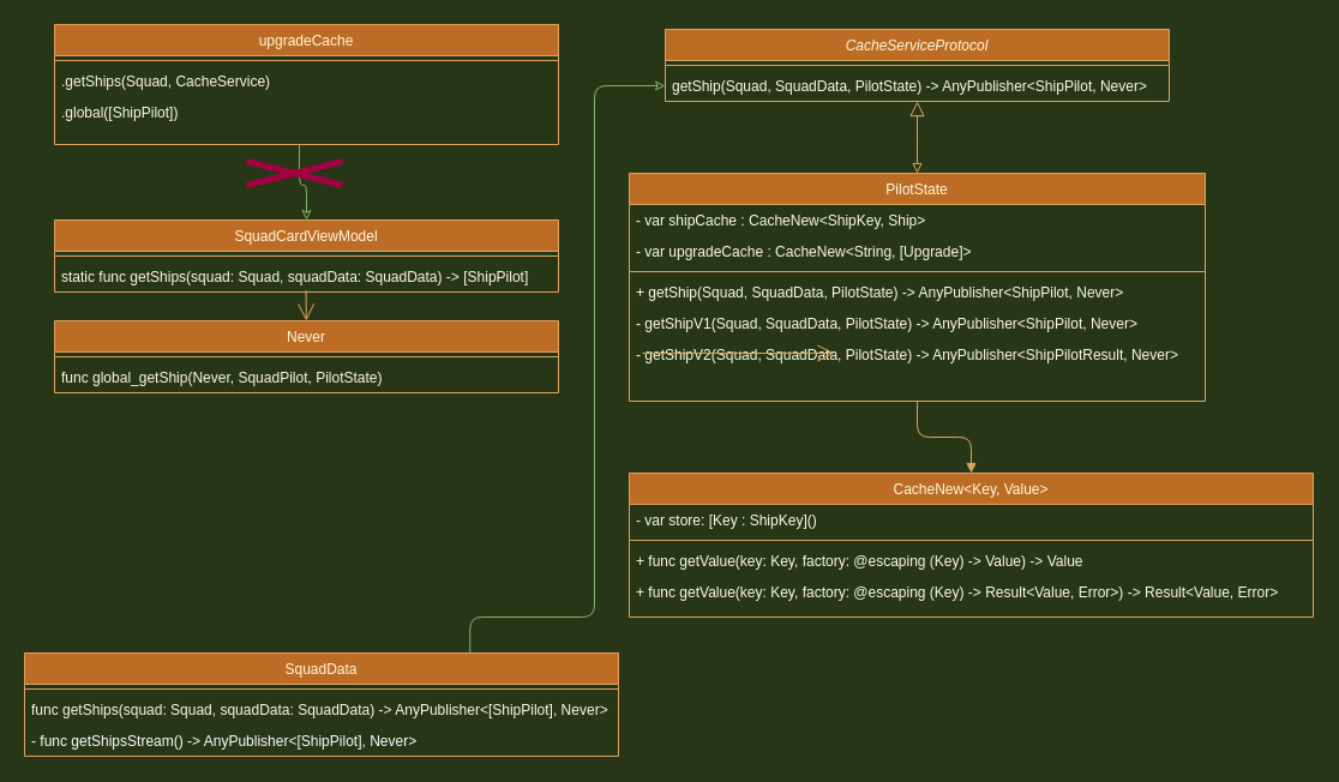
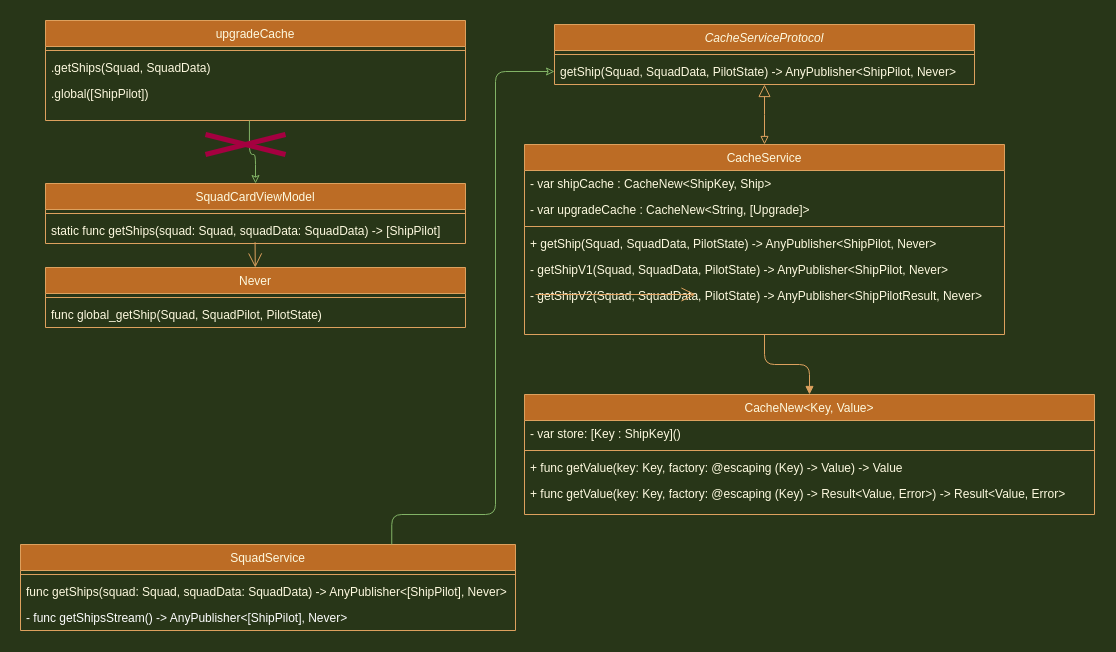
  <mxCell id="0" />
  <mxCell id="1" parent="0" />
  <mxCell id="2" value="CacheServiceProtocol" style="swimlane;fontStyle=2;align=center;verticalAlign=top;childLayout=stackLayout;horizontal=1;startSize=26;horizontalStack=0;resizeParent=1;resizeLast=0;collapsible=1;marginBottom=0;rounded=0;shadow=0;strokeWidth=1;fillColor=#BC6C25;strokeColor=#DDA15E;fontColor=#FEFAE0;" parent="1" vertex="1"><mxGeometry x="554" y="24" width="420" height="60" as="geometry"><mxRectangle x="230" y="140" width="160" height="26" as="alternateBounds" /></mxGeometry></mxCell>
  <mxCell id="3" value="" style="line;html=1;strokeWidth=1;align=left;verticalAlign=middle;spacingTop=-1;spacingLeft=3;spacingRight=3;rotatable=0;labelPosition=right;points=[];portConstraint=eastwest;labelBackgroundColor=#283618;fillColor=#BC6C25;strokeColor=#DDA15E;fontColor=#FEFAE0;" parent="2" vertex="1"><mxGeometry y="26" width="420" height="8" as="geometry" /></mxCell>
  <mxCell id="4" value="getShip(Squad, SquadData, PilotState) -&gt; AnyPublisher&lt;ShipPilot, Never&gt;" style="text;align=left;verticalAlign=top;spacingLeft=4;spacingRight=4;overflow=hidden;rotatable=0;points=[[0,0.5],[1,0.5]];portConstraint=eastwest;fontColor=#FEFAE0;" parent="2" vertex="1"><mxGeometry y="34" width="420" height="26" as="geometry" /></mxCell>
- <mxCell id="5" value="PilotState" style="swimlane;fontStyle=0;align=center;verticalAlign=top;childLayout=stackLayout;horizontal=1;startSize=26;horizontalStack=0;resizeParent=1;resizeLast=0;collapsible=1;marginBottom=0;rounded=0;shadow=0;strokeWidth=1;fillColor=#BC6C25;strokeColor=#DDA15E;fontColor=#FEFAE0;" parent="1" vertex="1"><mxGeometry x="524" y="144" width="480" height="190" as="geometry"><mxRectangle x="130" y="380" width="160" height="26" as="alternateBounds" /></mxGeometry></mxCell>
+ <mxCell id="5" value="CacheService" style="swimlane;fontStyle=0;align=center;verticalAlign=top;childLayout=stackLayout;horizontal=1;startSize=26;horizontalStack=0;resizeParent=1;resizeLast=0;collapsible=1;marginBottom=0;rounded=0;shadow=0;strokeWidth=1;fillColor=#BC6C25;strokeColor=#DDA15E;fontColor=#FEFAE0;" parent="1" vertex="1"><mxGeometry x="524" y="144" width="480" height="190" as="geometry"><mxRectangle x="130" y="380" width="160" height="26" as="alternateBounds" /></mxGeometry></mxCell>
  <mxCell id="6" value="- var shipCache : CacheNew&lt;ShipKey, Ship&gt;" style="text;align=left;verticalAlign=top;spacingLeft=4;spacingRight=4;overflow=hidden;rotatable=0;points=[[0,0.5],[1,0.5]];portConstraint=eastwest;fontColor=#FEFAE0;" parent="5" vertex="1"><mxGeometry y="26" width="480" height="26" as="geometry" /></mxCell>
  <mxCell id="7" value="- var upgradeCache : CacheNew&lt;String, [Upgrade]&gt;" style="text;align=left;verticalAlign=top;spacingLeft=4;spacingRight=4;overflow=hidden;rotatable=0;points=[[0,0.5],[1,0.5]];portConstraint=eastwest;rounded=0;shadow=0;html=0;fontColor=#FEFAE0;" parent="5" vertex="1"><mxGeometry y="52" width="480" height="26" as="geometry" /></mxCell>
  <mxCell id="8" value="" style="line;html=1;strokeWidth=1;align=left;verticalAlign=middle;spacingTop=-1;spacingLeft=3;spacingRight=3;rotatable=0;labelPosition=right;points=[];portConstraint=eastwest;labelBackgroundColor=#283618;fillColor=#BC6C25;strokeColor=#DDA15E;fontColor=#FEFAE0;" parent="5" vertex="1"><mxGeometry y="78" width="480" height="8" as="geometry" /></mxCell>
  <mxCell id="9" value="+ getShip(Squad, SquadData, PilotState) -&gt; AnyPublisher&lt;ShipPilot, Never&gt;" style="text;align=left;verticalAlign=top;spacingLeft=4;spacingRight=4;overflow=hidden;rotatable=0;points=[[0,0.5],[1,0.5]];portConstraint=eastwest;fontColor=#FEFAE0;" parent="5" vertex="1"><mxGeometry y="86" width="480" height="26" as="geometry" /></mxCell>
  <mxCell id="10" value="- getShipV1(Squad, SquadData, PilotState) -&gt; AnyPublisher&lt;ShipPilot, Never&gt;" style="text;strokeColor=none;fillColor=none;align=left;verticalAlign=top;spacingLeft=4;spacingRight=4;overflow=hidden;rotatable=0;points=[[0,0.5],[1,0.5]];portConstraint=eastwest;rounded=0;sketch=0;fontColor=#FEFAE0;" parent="5" vertex="1"><mxGeometry y="112" width="480" height="26" as="geometry" /></mxCell>
  <mxCell id="11" value="- getShipV2(Squad, SquadData, PilotState) -&gt; AnyPublisher&lt;ShipPilotResult, Never&gt;" style="text;strokeColor=none;fillColor=none;align=left;verticalAlign=top;spacingLeft=4;spacingRight=4;overflow=hidden;rotatable=0;points=[[0,0.5],[1,0.5]];portConstraint=eastwest;rounded=0;sketch=0;fontColor=#FEFAE0;" parent="5" vertex="1"><mxGeometry y="138" width="480" height="26" as="geometry" /></mxCell>
  <mxCell id="12" value="" style="endArrow=block;endSize=10;endFill=0;shadow=0;strokeWidth=1;rounded=0;edgeStyle=elbowEdgeStyle;elbow=vertical;labelBackgroundColor=#283618;strokeColor=#DDA15E;fontColor=#FEFAE0;startArrow=block;startFill=0;" parent="1" source="5" target="2" edge="1"><mxGeometry width="160" relative="1" as="geometry"><mxPoint x="564" y="107" as="sourcePoint" /><mxPoint x="564" y="107" as="targetPoint" /></mxGeometry></mxCell>
  <mxCell id="13" value="CacheNew&lt;Key, Value&gt;" style="swimlane;fontStyle=0;align=center;verticalAlign=top;childLayout=stackLayout;horizontal=1;startSize=26;horizontalStack=0;resizeParent=1;resizeLast=0;collapsible=1;marginBottom=0;rounded=0;shadow=0;strokeWidth=1;fillColor=#BC6C25;strokeColor=#DDA15E;fontColor=#FEFAE0;" parent="1" vertex="1"><mxGeometry x="524" y="394" width="570" height="120" as="geometry"><mxRectangle x="340" y="380" width="170" height="26" as="alternateBounds" /></mxGeometry></mxCell>
  <mxCell id="14" value="- var store: [Key : ShipKey]()" style="text;align=left;verticalAlign=top;spacingLeft=4;spacingRight=4;overflow=hidden;rotatable=0;points=[[0,0.5],[1,0.5]];portConstraint=eastwest;fontColor=#FEFAE0;" parent="13" vertex="1"><mxGeometry y="26" width="570" height="26" as="geometry" /></mxCell>
  <mxCell id="15" value="" style="line;html=1;strokeWidth=1;align=left;verticalAlign=middle;spacingTop=-1;spacingLeft=3;spacingRight=3;rotatable=0;labelPosition=right;points=[];portConstraint=eastwest;labelBackgroundColor=#283618;fillColor=#BC6C25;strokeColor=#DDA15E;fontColor=#FEFAE0;" parent="13" vertex="1"><mxGeometry y="52" width="570" height="8" as="geometry" /></mxCell>
  <mxCell id="16" value="+ func getValue(key: Key, factory: @escaping (Key) -&gt; Value) -&gt; Value" style="text;strokeColor=none;fillColor=none;align=left;verticalAlign=top;spacingLeft=4;spacingRight=4;overflow=hidden;rotatable=0;points=[[0,0.5],[1,0.5]];portConstraint=eastwest;rounded=0;sketch=0;fontColor=#FEFAE0;" parent="13" vertex="1"><mxGeometry y="60" width="570" height="26" as="geometry" /></mxCell>
  <mxCell id="17" value="+ func getValue(key: Key, factory: @escaping (Key) -&gt; Result&lt;Value, Error&gt;) -&gt; Result&lt;Value, Error&gt;" style="text;strokeColor=none;fillColor=none;align=left;verticalAlign=top;spacingLeft=4;spacingRight=4;overflow=hidden;rotatable=0;points=[[0,0.5],[1,0.5]];portConstraint=eastwest;rounded=0;sketch=0;fontColor=#FEFAE0;" parent="13" vertex="1"><mxGeometry y="86" width="570" height="26" as="geometry" /></mxCell>
  <mxCell id="18" value="" style="endArrow=block;endFill=1;html=1;edgeStyle=orthogonalEdgeStyle;align=left;verticalAlign=top;rounded=1;sketch=0;fontColor=#FEFAE0;strokeColor=#DDA15E;fillColor=#BC6C25;curved=0;entryX=0.5;entryY=0;entryDx=0;entryDy=0;exitX=0.5;exitY=1;exitDx=0;exitDy=0;" parent="1" source="5" target="13" edge="1"><mxGeometry x="-1" relative="1" as="geometry"><mxPoint x="844" y="314" as="sourcePoint" /><mxPoint x="1004" y="314" as="targetPoint" /></mxGeometry></mxCell>
  <mxCell id="19" value="SquadCardViewModel" style="swimlane;fontStyle=0;align=center;verticalAlign=top;childLayout=stackLayout;horizontal=1;startSize=26;horizontalStack=0;resizeParent=1;resizeLast=0;collapsible=1;marginBottom=0;rounded=0;shadow=0;strokeWidth=1;fillColor=#BC6C25;strokeColor=#DDA15E;fontColor=#FEFAE0;" parent="1" vertex="1"><mxGeometry x="45" y="183" width="420" height="60" as="geometry"><mxRectangle x="230" y="140" width="160" height="26" as="alternateBounds" /></mxGeometry></mxCell>
  <mxCell id="20" value="" style="line;html=1;strokeWidth=1;align=left;verticalAlign=middle;spacingTop=-1;spacingLeft=3;spacingRight=3;rotatable=0;labelPosition=right;points=[];portConstraint=eastwest;labelBackgroundColor=#283618;fillColor=#BC6C25;strokeColor=#DDA15E;fontColor=#FEFAE0;" parent="19" vertex="1"><mxGeometry y="26" width="420" height="8" as="geometry" /></mxCell>
  <mxCell id="21" value="static func getShips(squad: Squad, squadData: SquadData) -&gt; [ShipPilot]" style="text;align=left;verticalAlign=top;spacingLeft=4;spacingRight=4;overflow=hidden;rotatable=0;points=[[0,0.5],[1,0.5]];portConstraint=eastwest;fontColor=#FEFAE0;" parent="19" vertex="1"><mxGeometry y="34" width="420" height="26" as="geometry" /></mxCell>
  <mxCell id="22" value="Never" style="swimlane;fontStyle=0;align=center;verticalAlign=top;childLayout=stackLayout;horizontal=1;startSize=26;horizontalStack=0;resizeParent=1;resizeLast=0;collapsible=1;marginBottom=0;rounded=0;shadow=0;strokeWidth=1;fillColor=#BC6C25;strokeColor=#DDA15E;fontColor=#FEFAE0;" parent="1" vertex="1"><mxGeometry x="45" y="267" width="420" height="60" as="geometry"><mxRectangle x="230" y="140" width="160" height="26" as="alternateBounds" /></mxGeometry></mxCell>
  <mxCell id="23" value="" style="line;html=1;strokeWidth=1;align=left;verticalAlign=middle;spacingTop=-1;spacingLeft=3;spacingRight=3;rotatable=0;labelPosition=right;points=[];portConstraint=eastwest;labelBackgroundColor=#283618;fillColor=#BC6C25;strokeColor=#DDA15E;fontColor=#FEFAE0;" parent="22" vertex="1"><mxGeometry y="26" width="420" height="8" as="geometry" /></mxCell>
- <mxCell id="24" value="func global_getShip(Never, SquadPilot, PilotState)" style="text;align=left;verticalAlign=top;spacingLeft=4;spacingRight=4;overflow=hidden;rotatable=0;points=[[0,0.5],[1,0.5]];portConstraint=eastwest;fontColor=#FEFAE0;" parent="22" vertex="1"><mxGeometry y="34" width="420" height="26" as="geometry" /></mxCell>
+ <mxCell id="24" value="func global_getShip(Squad, SquadPilot, PilotState)" style="text;align=left;verticalAlign=top;spacingLeft=4;spacingRight=4;overflow=hidden;rotatable=0;points=[[0,0.5],[1,0.5]];portConstraint=eastwest;fontColor=#FEFAE0;" parent="22" vertex="1"><mxGeometry y="34" width="420" height="26" as="geometry" /></mxCell>
  <mxCell id="25" value="" style="endArrow=open;endFill=1;endSize=12;html=1;rounded=1;sketch=0;fontColor=#FEFAE0;strokeColor=#DDA15E;fillColor=#BC6C25;curved=0;" parent="1" edge="1"><mxGeometry width="160" relative="1" as="geometry"><mxPoint x="535" y="294" as="sourcePoint" /><mxPoint x="695" y="294" as="targetPoint" /></mxGeometry></mxCell>
  <mxCell id="26" value="" style="endArrow=open;endFill=1;endSize=12;html=1;rounded=1;sketch=0;fontColor=#FEFAE0;strokeColor=#DDA15E;fillColor=#BC6C25;curved=0;exitX=0.499;exitY=0.952;exitDx=0;exitDy=0;exitPerimeter=0;" parent="1" source="21" target="22" edge="1"><mxGeometry width="160" relative="1" as="geometry"><mxPoint x="245" y="54" as="sourcePoint" /><mxPoint x="325" y="344" as="targetPoint" /></mxGeometry></mxCell>
- <mxCell id="27" value="SquadData" style="swimlane;fontStyle=0;align=center;verticalAlign=top;childLayout=stackLayout;horizontal=1;startSize=26;horizontalStack=0;resizeParent=1;resizeLast=0;collapsible=1;marginBottom=0;rounded=0;shadow=0;strokeWidth=1;fillColor=#BC6C25;strokeColor=#DDA15E;fontColor=#FEFAE0;" parent="1" vertex="1"><mxGeometry x="20" y="544" width="495" height="86" as="geometry"><mxRectangle x="230" y="140" width="160" height="26" as="alternateBounds" /></mxGeometry></mxCell>
+ <mxCell id="27" value="SquadService" style="swimlane;fontStyle=0;align=center;verticalAlign=top;childLayout=stackLayout;horizontal=1;startSize=26;horizontalStack=0;resizeParent=1;resizeLast=0;collapsible=1;marginBottom=0;rounded=0;shadow=0;strokeWidth=1;fillColor=#BC6C25;strokeColor=#DDA15E;fontColor=#FEFAE0;" parent="1" vertex="1"><mxGeometry x="20" y="544" width="495" height="86" as="geometry"><mxRectangle x="230" y="140" width="160" height="26" as="alternateBounds" /></mxGeometry></mxCell>
  <mxCell id="28" value="" style="line;html=1;strokeWidth=1;align=left;verticalAlign=middle;spacingTop=-1;spacingLeft=3;spacingRight=3;rotatable=0;labelPosition=right;points=[];portConstraint=eastwest;labelBackgroundColor=#283618;fillColor=#BC6C25;strokeColor=#DDA15E;fontColor=#FEFAE0;" parent="27" vertex="1"><mxGeometry y="26" width="495" height="8" as="geometry" /></mxCell>
  <mxCell id="29" value="func getShips(squad: Squad, squadData: SquadData) -&gt; AnyPublisher&lt;[ShipPilot], Never&gt;" style="text;align=left;verticalAlign=top;spacingLeft=4;spacingRight=4;overflow=hidden;rotatable=0;points=[[0,0.5],[1,0.5]];portConstraint=eastwest;fontColor=#FEFAE0;" parent="27" vertex="1"><mxGeometry y="34" width="495" height="26" as="geometry" /></mxCell>
  <mxCell id="30" value="- func getShipsStream() -&gt; AnyPublisher&lt;[ShipPilot], Never&gt;" style="text;strokeColor=none;fillColor=none;align=left;verticalAlign=top;spacingLeft=4;spacingRight=4;overflow=hidden;rotatable=0;points=[[0,0.5],[1,0.5]];portConstraint=eastwest;fontColor=#FFFFFF;" parent="27" vertex="1"><mxGeometry y="60" width="495" height="26" as="geometry" /></mxCell>
  <mxCell id="31" value="upgradeCache" style="swimlane;fontStyle=0;align=center;verticalAlign=top;childLayout=stackLayout;horizontal=1;startSize=26;horizontalStack=0;resizeParent=1;resizeLast=0;collapsible=1;marginBottom=0;rounded=0;shadow=0;strokeWidth=1;fillColor=#BC6C25;strokeColor=#DDA15E;fontColor=#FEFAE0;" parent="1" vertex="1"><mxGeometry x="45" y="20" width="420" height="100" as="geometry"><mxRectangle x="230" y="140" width="160" height="26" as="alternateBounds" /></mxGeometry></mxCell>
  <mxCell id="32" value="" style="line;html=1;strokeWidth=1;align=left;verticalAlign=middle;spacingTop=-1;spacingLeft=3;spacingRight=3;rotatable=0;labelPosition=right;points=[];portConstraint=eastwest;labelBackgroundColor=#283618;fillColor=#BC6C25;strokeColor=#DDA15E;fontColor=#FEFAE0;" parent="31" vertex="1"><mxGeometry y="26" width="420" height="8" as="geometry" /></mxCell>
- <mxCell id="33" value=".getShips(Squad, CacheService)" style="text;strokeColor=none;fillColor=none;align=left;verticalAlign=top;spacingLeft=4;spacingRight=4;overflow=hidden;rotatable=0;points=[[0,0.5],[1,0.5]];portConstraint=eastwest;rounded=0;sketch=0;fontColor=#FEFAE0;" parent="31" vertex="1"><mxGeometry y="34" width="420" height="26" as="geometry" /></mxCell>
+ <mxCell id="33" value=".getShips(Squad, SquadData)" style="text;strokeColor=none;fillColor=none;align=left;verticalAlign=top;spacingLeft=4;spacingRight=4;overflow=hidden;rotatable=0;points=[[0,0.5],[1,0.5]];portConstraint=eastwest;rounded=0;sketch=0;fontColor=#FEFAE0;" parent="31" vertex="1"><mxGeometry y="34" width="420" height="26" as="geometry" /></mxCell>
  <mxCell id="34" value=".global([ShipPilot])" style="text;strokeColor=none;fillColor=none;align=left;verticalAlign=top;spacingLeft=4;spacingRight=4;overflow=hidden;rotatable=0;points=[[0,0.5],[1,0.5]];portConstraint=eastwest;rounded=0;sketch=0;fontColor=#FEFAE0;" parent="31" vertex="1"><mxGeometry y="60" width="420" height="26" as="geometry" /></mxCell>
  <mxCell id="35" value="" style="endArrow=classic;html=1;edgeStyle=orthogonalEdgeStyle;rounded=1;sketch=0;fontColor=#FEFAE0;strokeColor=#82b366;fillColor=#d5e8d4;curved=0;exitX=0.75;exitY=0;exitDx=0;exitDy=0;entryX=0;entryY=0.5;entryDx=0;entryDy=0;endFill=0;" parent="1" source="27" target="4" edge="1"><mxGeometry relative="1" as="geometry"><mxPoint x="275" y="294" as="sourcePoint" /><mxPoint x="435" y="294" as="targetPoint" /><Array as="points"><mxPoint x="391" y="514" /><mxPoint x="495" y="514" /><mxPoint x="495" y="71" /></Array></mxGeometry></mxCell>
  <mxCell id="36" value="" style="endArrow=classic;html=1;edgeStyle=orthogonalEdgeStyle;rounded=1;sketch=0;fontColor=#FEFAE0;strokeColor=#82b366;fillColor=#d5e8d4;curved=0;exitX=0;exitY=0.5;exitDx=0;exitDy=0;entryX=0.5;entryY=0;entryDx=0;entryDy=0;endFill=0;" parent="1" target="19" edge="1"><mxGeometry relative="1" as="geometry"><mxPoint x="248.94" y="120" as="sourcePoint" /><mxPoint x="347.69" y="597" as="targetPoint" /><Array as="points"><mxPoint x="249" y="154" /><mxPoint x="255" y="154" /></Array></mxGeometry></mxCell>
  <mxCell id="37" value="" style="endArrow=none;html=1;rounded=1;labelBackgroundColor=default;sketch=0;fontFamily=Helvetica;fontSize=11;fontColor=#FEFAE0;strokeColor=#A50040;fillColor=#d80073;shape=connector;curved=0;strokeWidth=5;" parent="1" edge="1"><mxGeometry width="50" height="50" relative="1" as="geometry"><mxPoint x="205" y="154" as="sourcePoint" /><mxPoint x="285" y="134" as="targetPoint" /></mxGeometry></mxCell>
  <mxCell id="38" value="" style="endArrow=none;html=1;rounded=1;labelBackgroundColor=default;sketch=0;fontFamily=Helvetica;fontSize=11;fontColor=#FEFAE0;strokeColor=#A50040;fillColor=#d80073;shape=connector;curved=0;strokeWidth=5;" parent="1" edge="1"><mxGeometry width="50" height="50" relative="1" as="geometry"><mxPoint x="205" y="134" as="sourcePoint" /><mxPoint x="285" y="154" as="targetPoint" /></mxGeometry></mxCell>
